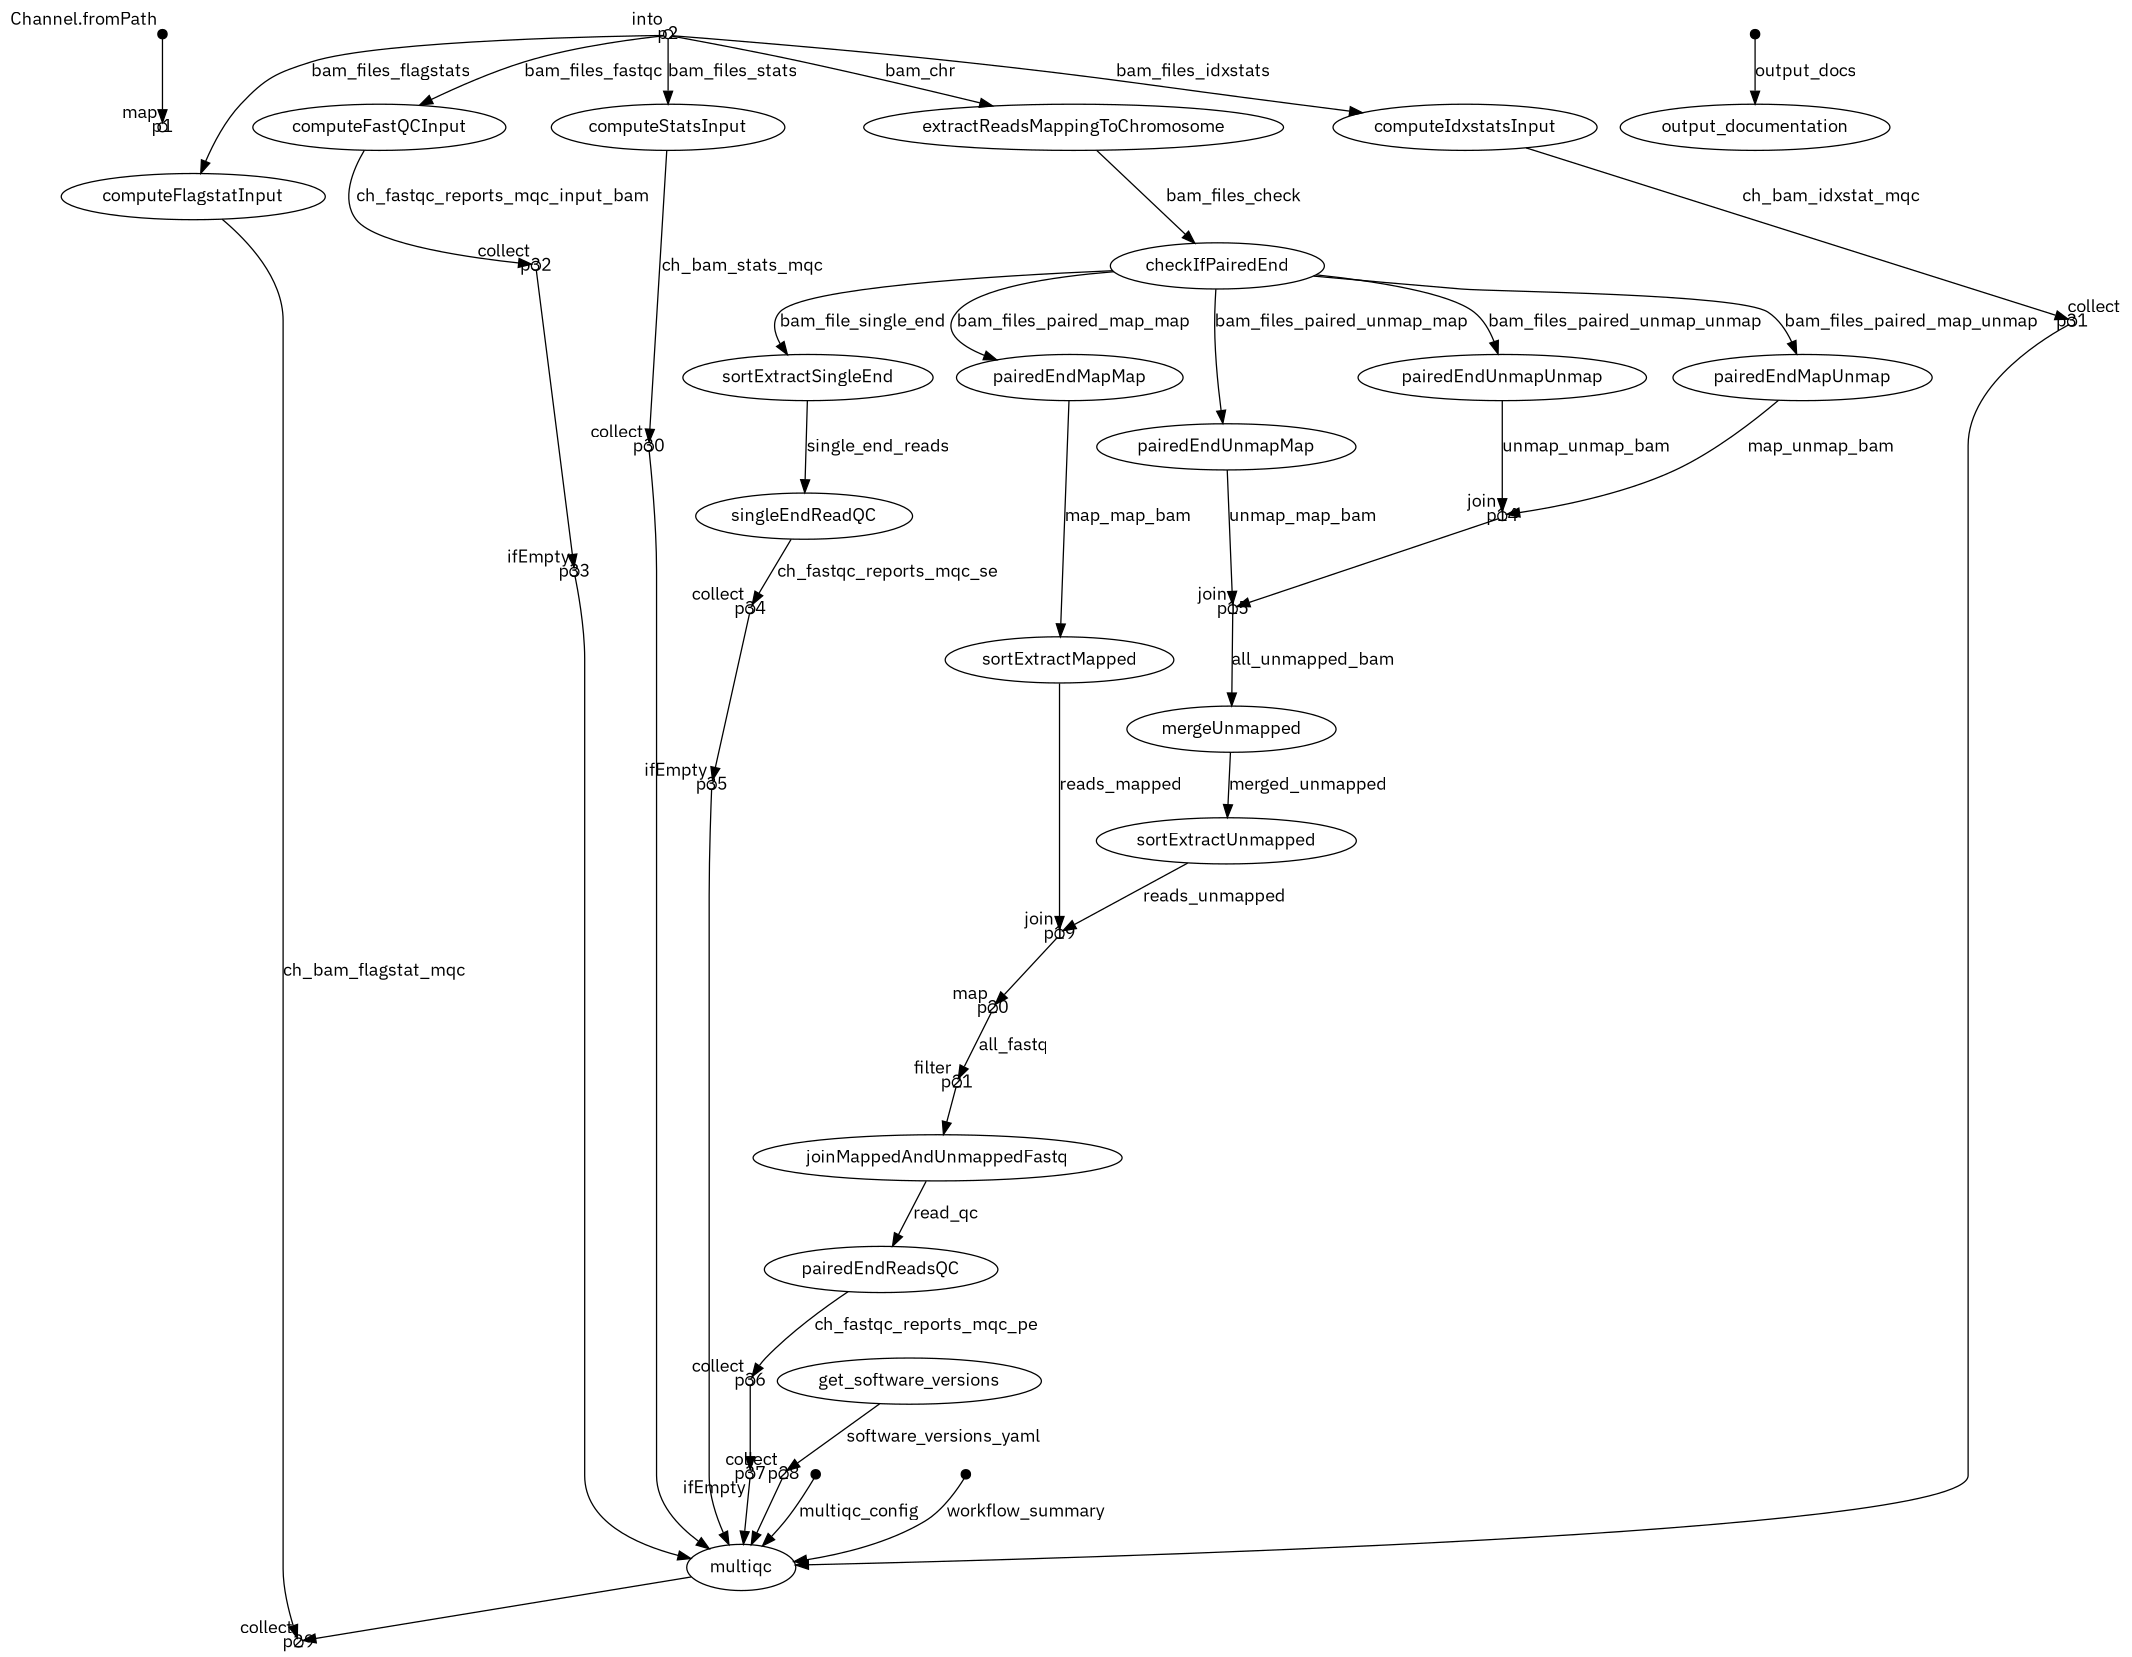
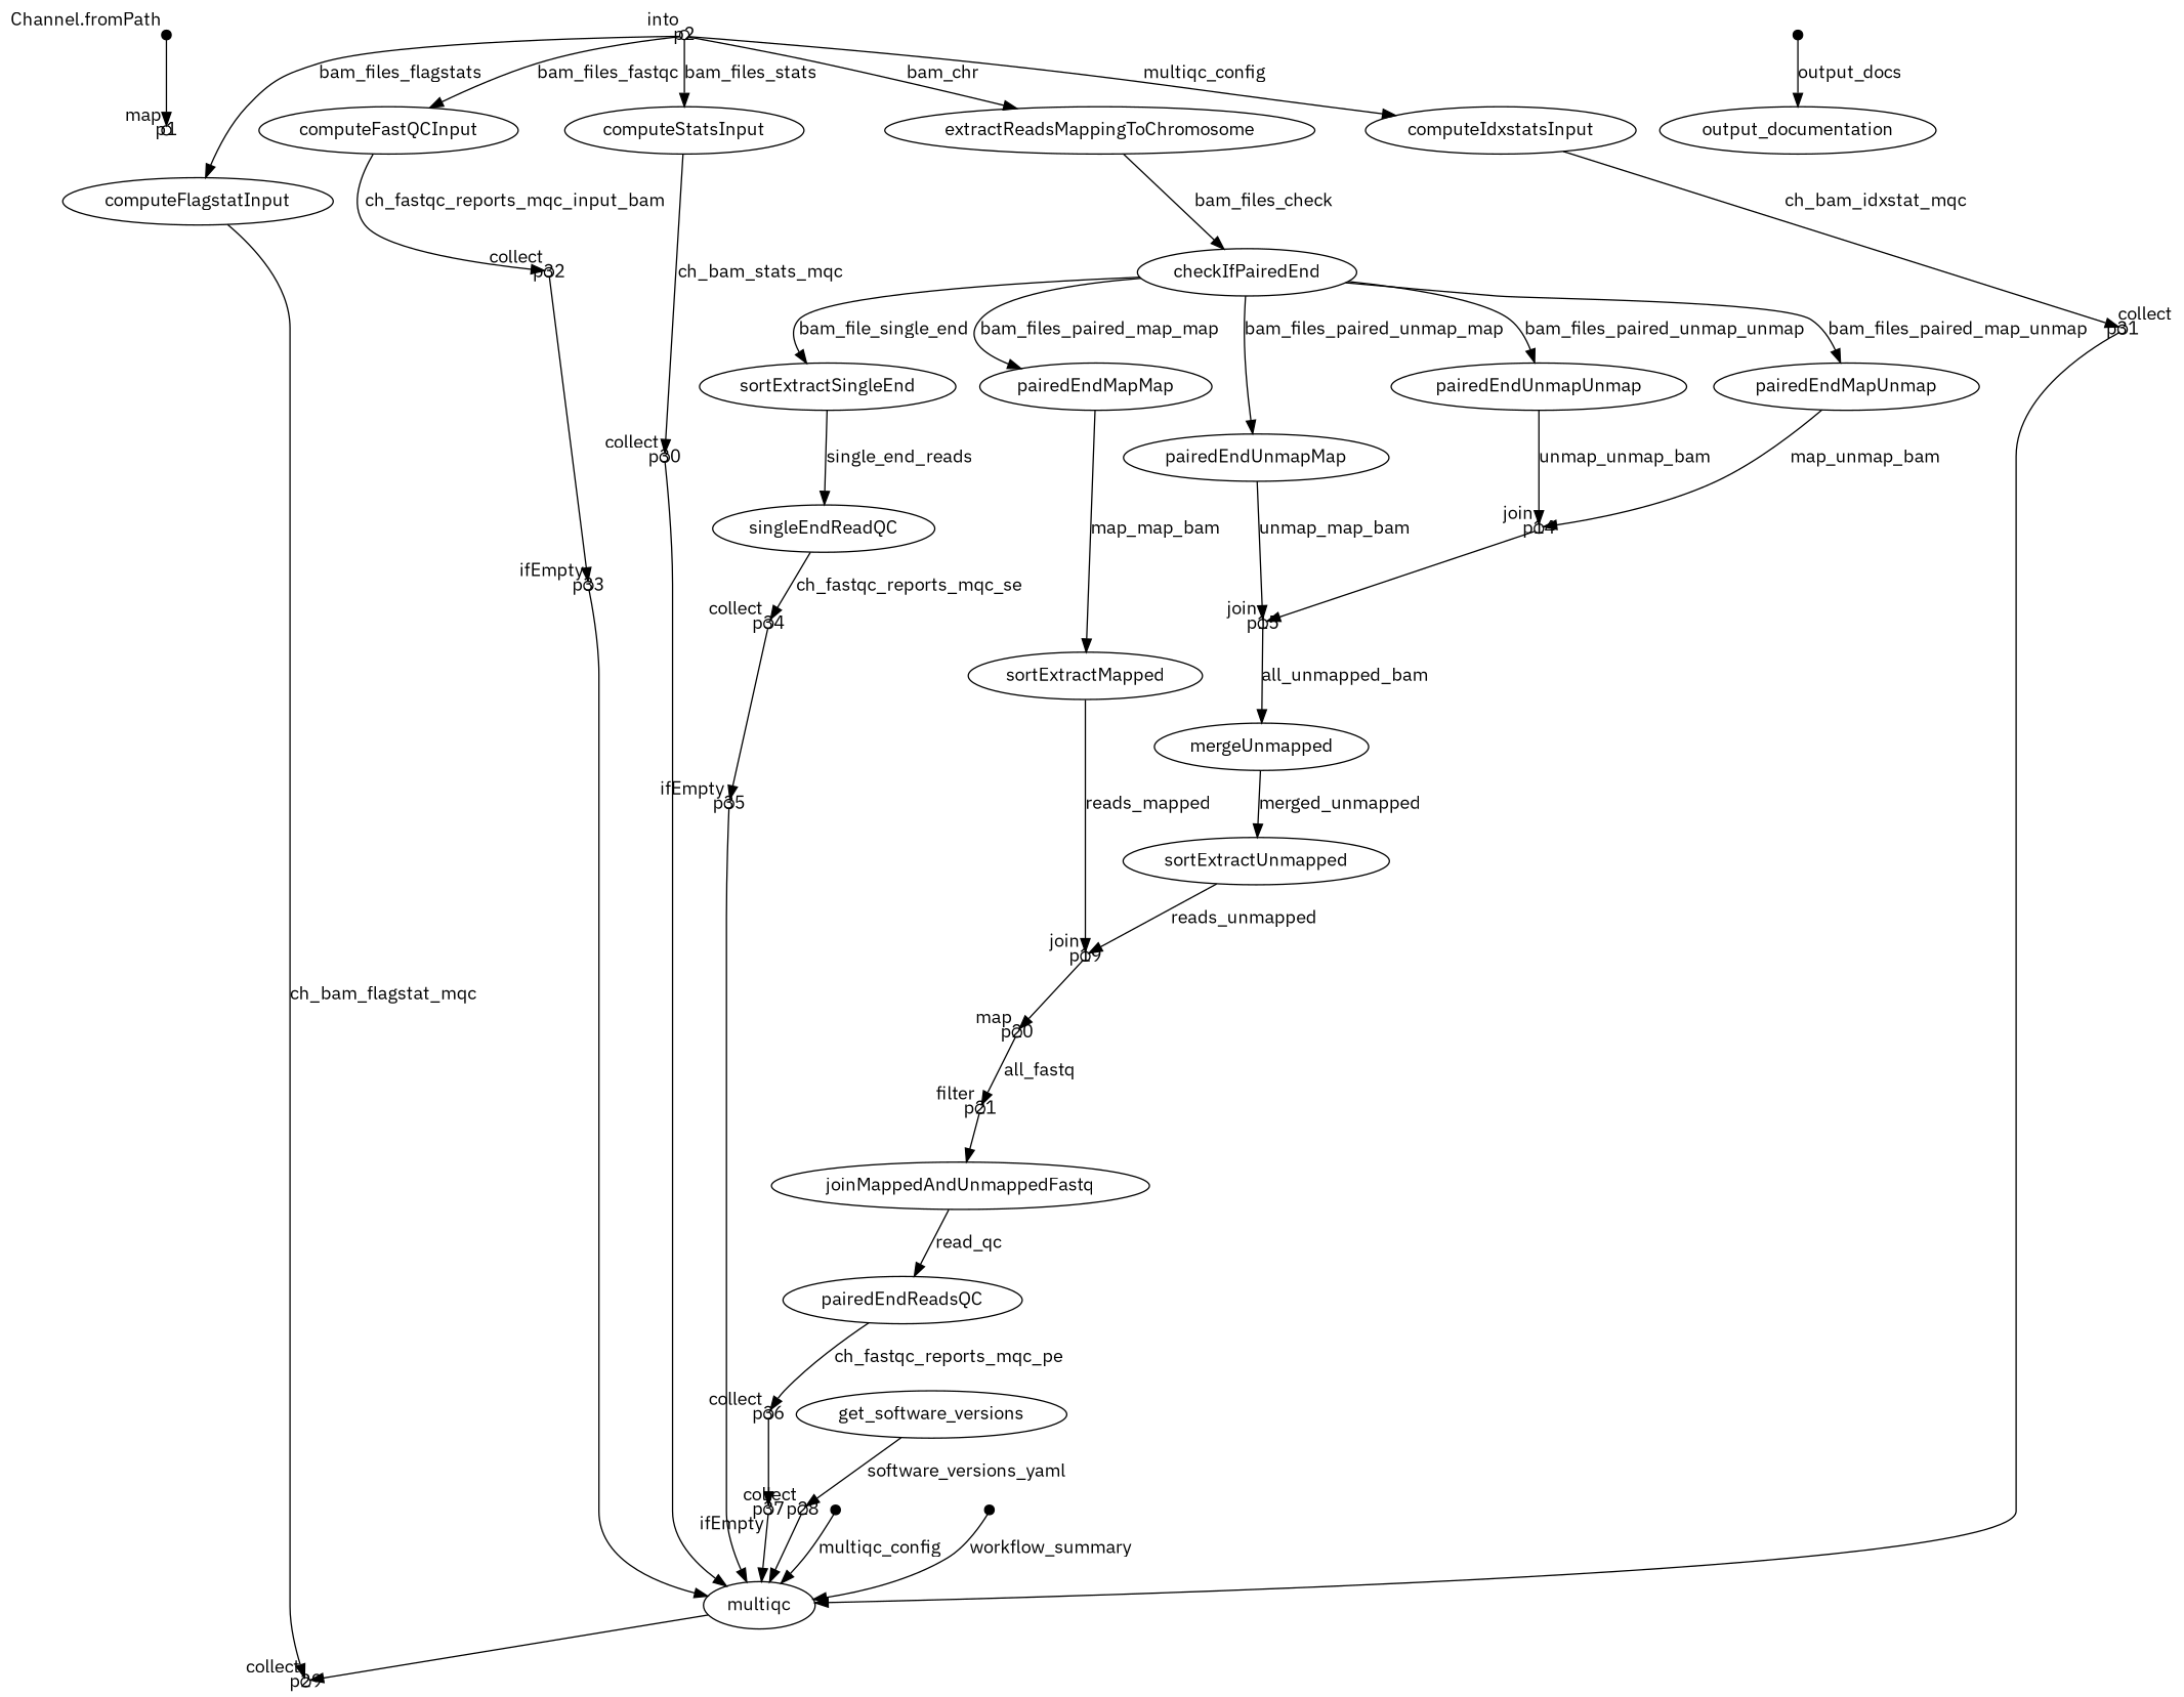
  digraph {
    fontname="IBM Plex Sans"
    node [fixedsize=true fontname="IBM Plex Sans"]
    edge [fontname="IBM Plex Sans"]
    p0 [shape=point width=0.1 xlabel="Channel.fromPath"]
    p1 [shape=circle width=0.1 xlabel=map]
    p2 [shape=circle width=0.1 xlabel=into]
    n4 [label=computeFlagstatInput fixedsize=""]
    n5 [label=computeIdxstatsInput fixedsize=""]
    n6 [label=computeFastQCInput fixedsize=""]
    n7 [label=computeStatsInput fixedsize=""]
    n8 [label=extractReadsMappingToChromosome fixedsize=""]
    p29 [shape=circle width=0.1 xlabel=collect]
    p31 [shape=circle width=0.1 xlabel=collect]
    p32 [shape=circle width=0.1 xlabel=collect]
    p30 [shape=circle width=0.1 xlabel=collect]
    n13 [label=checkIfPairedEnd fixedsize=""]
    n14 [label=multiqc fixedsize=""]
    p33 [shape=circle width=0.1 xlabel=ifEmpty]
    n16 [label=pairedEndMapMap fixedsize=""]
    n17 [label=pairedEndUnmapUnmap fixedsize=""]
    n18 [label=pairedEndUnmapMap fixedsize=""]
    n19 [label=pairedEndMapUnmap fixedsize=""]
    n20 [label=sortExtractSingleEnd fixedsize=""]
    n21 [label=get_software_versions fixedsize=""]
    p28 [shape=circle width=0.1 xlabel=collect]
    n23 [label=sortExtractMapped fixedsize=""]
    p14 [shape=circle width=0.1 xlabel=join]
    p15 [shape=circle width=0.1 xlabel=join]
    n26 [label=singleEndReadQC fixedsize=""]
    p19 [shape=circle width=0.1 xlabel=join]
    n28 [label=mergeUnmapped fixedsize=""]
    p34 [shape=circle width=0.1 xlabel=collect]
    p20 [shape=circle width=0.1 xlabel=map]
    n31 [label=sortExtractUnmapped fixedsize=""]
    p21 [shape=circle width=0.1 xlabel=filter]
    n33 [label=joinMappedAndUnmappedFastq fixedsize=""]
    n34 [label=pairedEndReadsQC fixedsize=""]
    p36 [shape=circle width=0.1 xlabel=collect]
    p37 [shape=circle width=0.1 xlabel=ifEmpty]
    p35 [shape=circle width=0.1 xlabel=ifEmpty]
    p26 [shape=point width=0.1]
    n39 [label=output_documentation fixedsize=""]
    p38 [shape=point width=0.1]
    p39 [shape=point width=0.1]
    p0 -> p1
    p2 -> n4 [label=bam_files_flagstats]
-   p2 -> n5 [label=bam_files_idxstats]
+   p2 -> n5 [label=multiqc_config]
    p2 -> n6 [label=bam_files_fastqc]
    p2 -> n7 [label=bam_files_stats]
    p2 -> n8 [label=bam_chr]
    n4 -> p29 [label=ch_bam_flagstat_mqc]
    n5 -> p31 [label=ch_bam_idxstat_mqc]
    n6 -> p32 [label=ch_fastqc_reports_mqc_input_bam]
    n7 -> p30 [label=ch_bam_stats_mqc]
    n8 -> n13 [label=bam_files_check]
    p31 -> n14
    p32 -> p33
    p30 -> n14
    n13 -> n16 [label=bam_files_paired_map_map]
    n13 -> n17 [label=bam_files_paired_unmap_unmap]
    n13 -> n18 [label=bam_files_paired_unmap_map]
    n13 -> n19 [label=bam_files_paired_map_unmap]
    n13 -> n20 [label=bam_file_single_end]
    n14 -> p29
    p33 -> n14
    n16 -> n23 [label=map_map_bam]
    n17 -> p14 [label=unmap_unmap_bam]
    n18 -> p15 [label=unmap_map_bam]
    n19 -> p14 [label=map_unmap_bam]
    n20 -> n26 [label=single_end_reads]
    n21 -> p28 [label=software_versions_yaml]
    p28 -> n14
    n23 -> p19 [label=reads_mapped]
    p14 -> p15
    p15 -> n28 [label=all_unmapped_bam]
    n26 -> p34 [label=ch_fastqc_reports_mqc_se]
    p19 -> p20
    n28 -> n31 [label=merged_unmapped]
    p34 -> p35
    p20 -> p21 [label=all_fastq]
    n31 -> p19 [label=reads_unmapped]
    p21 -> n33
    n33 -> n34 [label=read_qc]
    n34 -> p36 [label=ch_fastqc_reports_mqc_pe]
    p36 -> p37
    p37 -> n14
    p35 -> n14
    p26 -> n39 [label=output_docs]
    p38 -> n14 [label=multiqc_config]
    p39 -> n14 [label=workflow_summary]
  }
